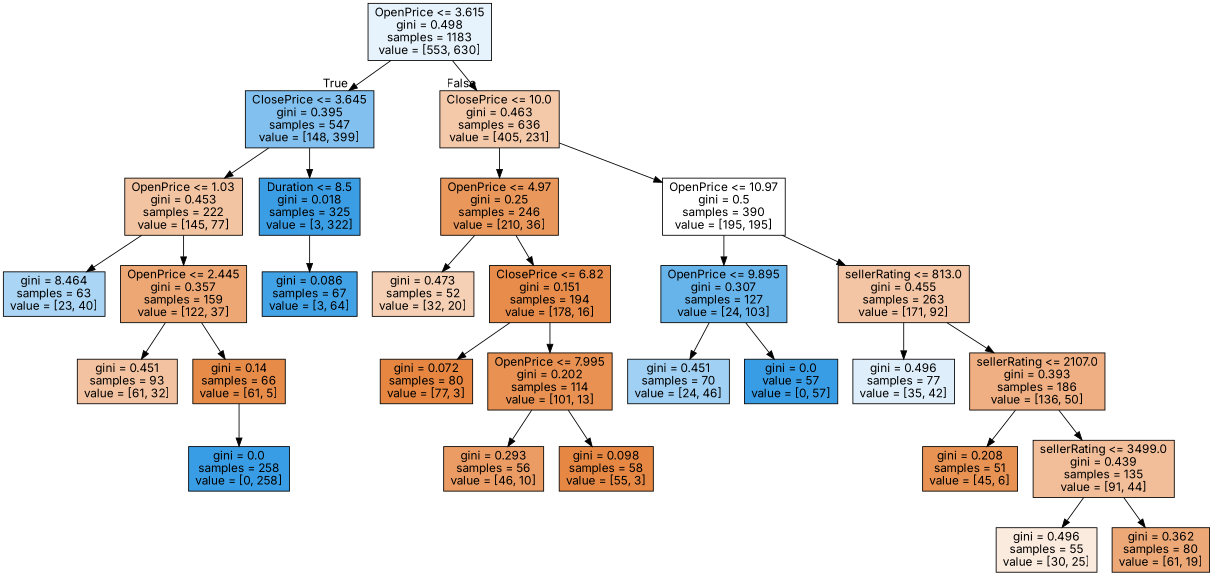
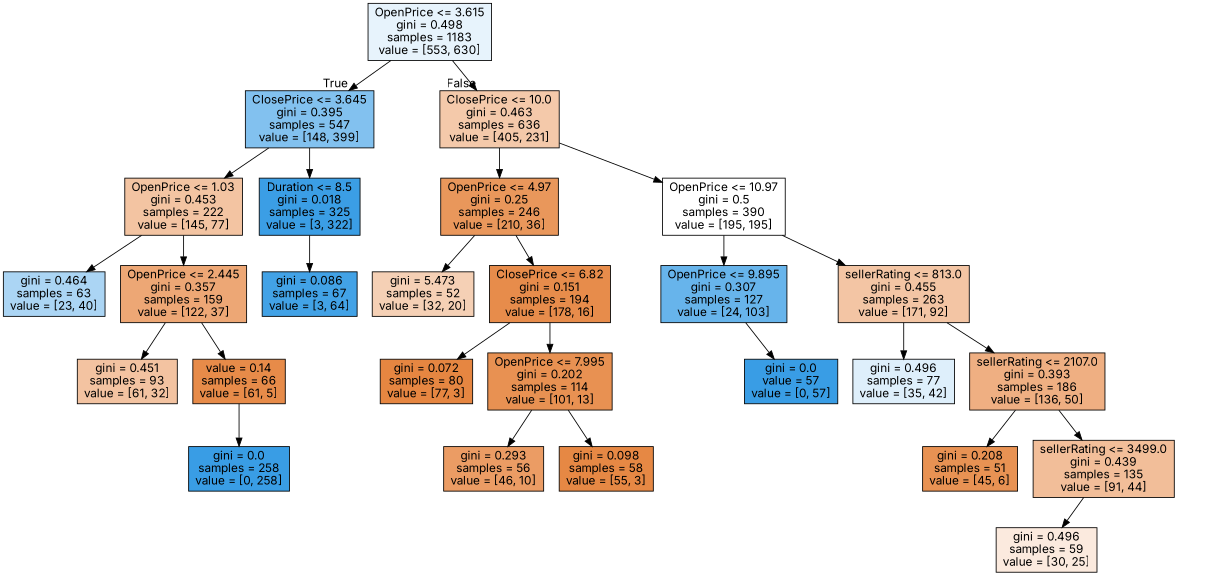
  digraph {
    fontname=Inter
    node [color=black fillcolor="#399de5" fontname=Inter shape=box style=filled]
    edge [fontname=Inter]
    n1 [fillcolor="#e7f3fc" label="OpenPrice <= 3.615\ngini = 0.498\nsamples = 1183\nvalue = [553, 630]"]
    n2 [fillcolor="#82c1ef" label="ClosePrice <= 3.645\ngini = 0.395\nsamples = 547\nvalue = [148, 399]"]
    n3 [fillcolor="#f4c9aa" label="ClosePrice <= 10.0\ngini = 0.463\nsamples = 636\nvalue = [405, 231]"]
    n4 [fillcolor="#f3c4a2" label="OpenPrice <= 1.03\ngini = 0.453\nsamples = 222\nvalue = [145, 77]"]
    n5 [fillcolor="#3b9ee5" label="Duration <= 8.5\ngini = 0.018\nsamples = 325\nvalue = [3, 322]"]
    n6 [fillcolor="#e9975b" label="OpenPrice <= 4.97\ngini = 0.25\nsamples = 246\nvalue = [210, 36]"]
    n7 [fillcolor="#ffffff" label="OpenPrice <= 10.97\ngini = 0.5\nsamples = 390\nvalue = [195, 195]"]
-   n8 [fillcolor="#abd5f4" label="gini = 8.464\nsamples = 63\nvalue = [23, 40]"]
+   n8 [fillcolor="#abd5f4" label="gini = 0.464\nsamples = 63\nvalue = [23, 40]"]
    n9 [fillcolor="#eda775" label="OpenPrice <= 2.445\ngini = 0.357\nsamples = 159\nvalue = [122, 37]"]
    n10 [fillcolor="#42a2e6" label="gini = 0.086\nsamples = 67\nvalue = [3, 64]"]
    n11 [fillcolor="#f3c3a1" label="gini = 0.451\nsamples = 93\nvalue = [61, 32]"]
-   n12 [fillcolor="#e78b49" label="gini = 0.14\nsamples = 66\nvalue = [61, 5]"]
+   n12 [fillcolor="#e78b49" label="value = 0.14\nsamples = 66\nvalue = [61, 5]"]
    n13 [label="gini = 0.0\nsamples = 258\nvalue = [0, 258]"]
-   n14 [fillcolor="#f5d0b5" label="gini = 0.473\nsamples = 52\nvalue = [32, 20]"]
+   n14 [fillcolor="#f5d0b5" label="gini = 5.473\nsamples = 52\nvalue = [32, 20]"]
    n15 [fillcolor="#e78c4b" label="ClosePrice <= 6.82\ngini = 0.151\nsamples = 194\nvalue = [178, 16]"]
    n16 [fillcolor="#67b4eb" label="OpenPrice <= 9.895\ngini = 0.307\nsamples = 127\nvalue = [24, 103]"]
    n17 [fillcolor="#f3c5a4" label="sellerRating <= 813.0\ngini = 0.455\nsamples = 263\nvalue = [171, 92]"]
    n18 [fillcolor="#e68641" label="gini = 0.072\nsamples = 80\nvalue = [77, 3]"]
    n19 [fillcolor="#e89152" label="OpenPrice <= 7.995\ngini = 0.202\nsamples = 114\nvalue = [101, 13]"]
    n20 [fillcolor="#eb9c64" label="gini = 0.293\nsamples = 56\nvalue = [46, 10]"]
    n21 [fillcolor="#e68844" label="gini = 0.098\nsamples = 58\nvalue = [55, 3]"]
-   n22 [fillcolor="#a0d0f3" label="gini = 0.451\nsamples = 70\nvalue = [24, 46]"]
    n23 [label="gini = 0.0\nvalue = 57\nvalue = [0, 57]"]
    n24 [fillcolor="#deeffb" label="gini = 0.496\nsamples = 77\nvalue = [35, 42]"]
    n25 [fillcolor="#efaf82" label="sellerRating <= 2107.0\ngini = 0.393\nsamples = 186\nvalue = [136, 50]"]
    n26 [fillcolor="#e89253" label="gini = 0.208\nsamples = 51\nvalue = [45, 6]"]
    n27 [fillcolor="#f2be99" label="sellerRating <= 3499.0\ngini = 0.439\nsamples = 135\nvalue = [91, 44]"]
-   n28 [fillcolor="#fbeade" label="gini = 0.496\nsamples = 55\nvalue = [30, 25]"]
-   n29 [fillcolor="#eda877" label="gini = 0.362\nsamples = 80\nvalue = [61, 19]"]
+   n28 [fillcolor="#fbeade" label="gini = 0.496\nsamples = 59\nvalue = [30, 25]"]
    n1 -> n2 [headlabel=True labelangle=45 labeldistance=2.5]
    n1 -> n3 [headlabel=False labelangle=-45 labeldistance=2.5]
    n2 -> n4
    n2 -> n5
    n3 -> n6
    n3 -> n7
    n4 -> n8
    n4 -> n9
    n5 -> n10
    n6 -> n14
    n6 -> n15
    n7 -> n16
    n7 -> n17
    n9 -> n11
    n9 -> n12
    n12 -> n13
    n15 -> n18
    n15 -> n19
-   n16 -> n22
    n16 -> n23
    n17 -> n24
    n17 -> n25
    n19 -> n20
    n19 -> n21
    n25 -> n26
    n25 -> n27
    n27 -> n28
-   n27 -> n29
  }
